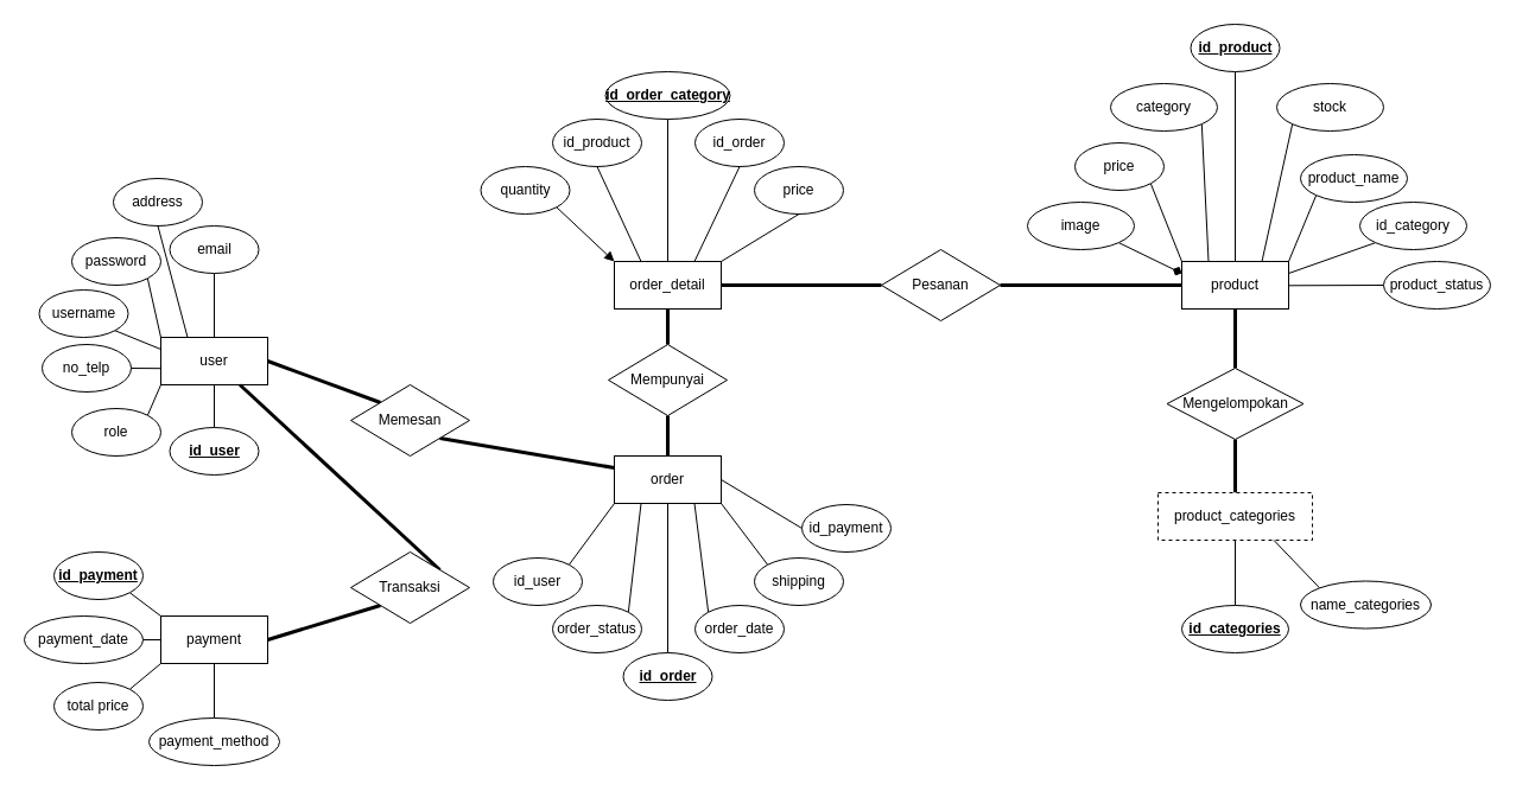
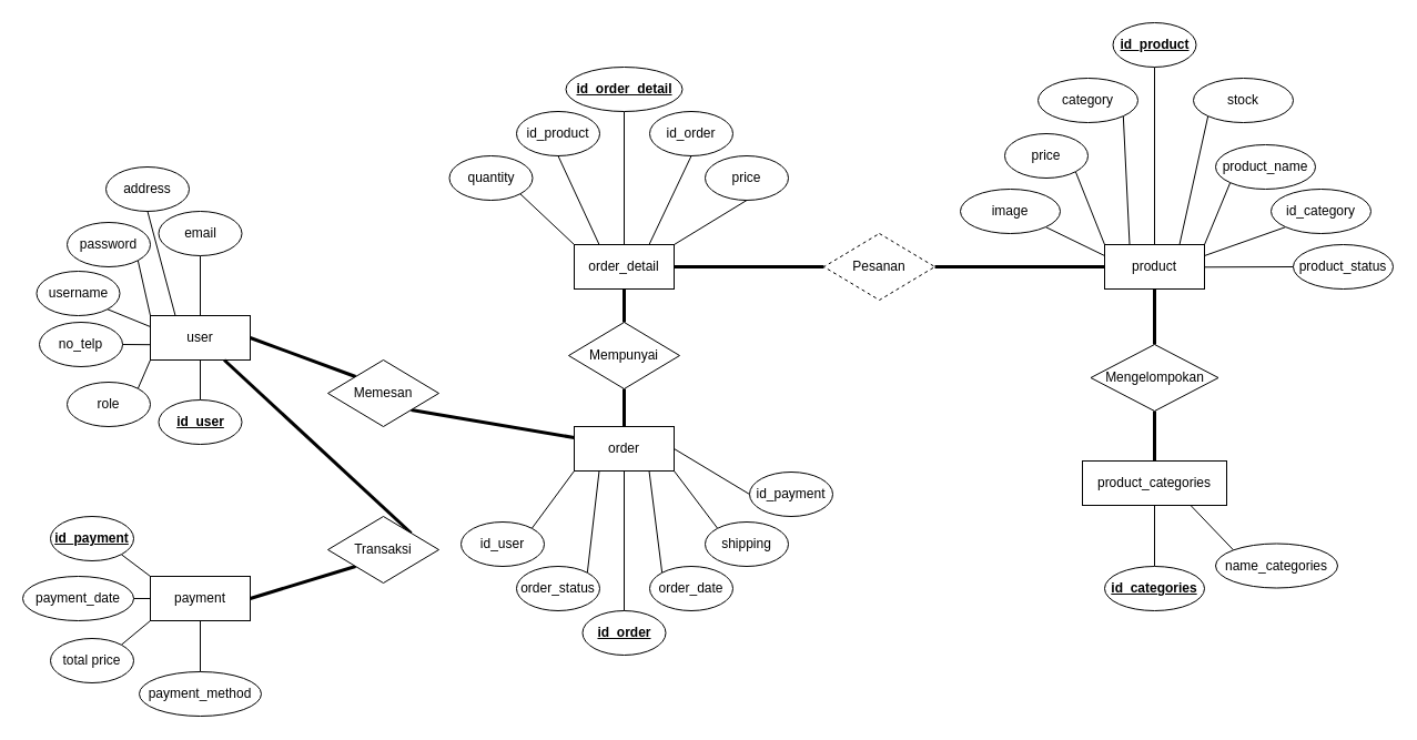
  <mxCell id="0" />
  <mxCell id="1" parent="0" />
  <mxCell id="2" style="edgeStyle=none;rounded=0;orthogonalLoop=1;jettySize=auto;html=1;exitX=1;exitY=0.5;exitDx=0;exitDy=0;entryX=0;entryY=0;entryDx=0;entryDy=0;endArrow=none;startFill=0;strokeWidth=3;" edge="1" parent="1" source="3" target="76"><mxGeometry relative="1" as="geometry" /></mxCell>
  <mxCell id="3" value="user" style="rounded=0;whiteSpace=wrap;html=1;" vertex="1" parent="1"><mxGeometry x="135" y="284" width="90" height="40" as="geometry" /></mxCell>
  <mxCell id="4" style="edgeStyle=none;rounded=0;orthogonalLoop=1;jettySize=auto;html=1;exitX=0;exitY=0.5;exitDx=0;exitDy=0;entryX=1;entryY=0.5;entryDx=0;entryDy=0;endArrow=none;startFill=0;strokeWidth=3;" edge="1" parent="1" source="5" target="81"><mxGeometry relative="1" as="geometry" /></mxCell>
  <mxCell id="5" value="product" style="rounded=0;whiteSpace=wrap;html=1;" vertex="1" parent="1"><mxGeometry x="995" y="220" width="90" height="40" as="geometry" /></mxCell>
  <mxCell id="6" style="edgeStyle=none;rounded=0;orthogonalLoop=1;jettySize=auto;html=1;exitX=0.5;exitY=0;exitDx=0;exitDy=0;entryX=0.5;entryY=1;entryDx=0;entryDy=0;endArrow=none;startFill=0;strokeWidth=3;" edge="1" parent="1" source="7" target="83"><mxGeometry relative="1" as="geometry" /></mxCell>
- <mxCell id="7" value="product_categories" style="rounded=0;whiteSpace=wrap;html=1;dashed=1;" vertex="1" parent="1"><mxGeometry x="975" y="415" width="130" height="40" as="geometry" /></mxCell>
+ <mxCell id="7" value="product_categories" style="rounded=0;whiteSpace=wrap;html=1;" vertex="1" parent="1"><mxGeometry x="975" y="415" width="130" height="40" as="geometry" /></mxCell>
  <mxCell id="8" value="order" style="rounded=0;whiteSpace=wrap;html=1;" vertex="1" parent="1"><mxGeometry x="517" y="384" width="90" height="40" as="geometry" /></mxCell>
  <mxCell id="9" value="payment" style="rounded=0;whiteSpace=wrap;html=1;" vertex="1" parent="1"><mxGeometry x="135" y="519" width="90" height="40" as="geometry" /></mxCell>
  <mxCell id="10" style="edgeStyle=none;rounded=0;orthogonalLoop=1;jettySize=auto;html=1;exitX=1;exitY=1;exitDx=0;exitDy=0;entryX=0;entryY=0.25;entryDx=0;entryDy=0;endArrow=none;startFill=0;" edge="1" parent="1" source="11" target="3"><mxGeometry relative="1" as="geometry" /></mxCell>
  <mxCell id="11" value="username" style="ellipse;whiteSpace=wrap;html=1;" vertex="1" parent="1"><mxGeometry x="32.5" y="244" width="75" height="40" as="geometry" /></mxCell>
  <mxCell id="12" style="edgeStyle=none;rounded=0;orthogonalLoop=1;jettySize=auto;html=1;exitX=1;exitY=1;exitDx=0;exitDy=0;entryX=0;entryY=0;entryDx=0;entryDy=0;endArrow=none;startFill=0;" edge="1" parent="1" source="13" target="3"><mxGeometry relative="1" as="geometry" /></mxCell>
  <mxCell id="13" value="password" style="ellipse;whiteSpace=wrap;html=1;" vertex="1" parent="1"><mxGeometry x="60" y="200" width="75" height="40" as="geometry" /></mxCell>
  <mxCell id="14" style="edgeStyle=none;rounded=0;orthogonalLoop=1;jettySize=auto;html=1;exitX=0.5;exitY=1;exitDx=0;exitDy=0;entryX=0.5;entryY=0;entryDx=0;entryDy=0;endArrow=none;startFill=0;" edge="1" parent="1" source="15" target="3"><mxGeometry relative="1" as="geometry" /></mxCell>
  <mxCell id="15" value="email" style="ellipse;whiteSpace=wrap;html=1;" vertex="1" parent="1"><mxGeometry x="142.5" y="190" width="75" height="40" as="geometry" /></mxCell>
  <mxCell id="16" value="no_telp" style="ellipse;whiteSpace=wrap;html=1;" vertex="1" parent="1"><mxGeometry x="35" y="290" width="75" height="40" as="geometry" /></mxCell>
  <mxCell id="17" style="edgeStyle=none;rounded=0;orthogonalLoop=1;jettySize=auto;html=1;exitX=0.5;exitY=1;exitDx=0;exitDy=0;entryX=0.25;entryY=0;entryDx=0;entryDy=0;endArrow=none;startFill=0;" edge="1" parent="1" source="18" target="3"><mxGeometry relative="1" as="geometry" /></mxCell>
  <mxCell id="18" value="address" style="ellipse;whiteSpace=wrap;html=1;" vertex="1" parent="1"><mxGeometry x="95" y="150" width="75" height="40" as="geometry" /></mxCell>
  <mxCell id="19" style="edgeStyle=none;rounded=0;orthogonalLoop=1;jettySize=auto;html=1;exitX=1;exitY=0;exitDx=0;exitDy=0;entryX=0;entryY=1;entryDx=0;entryDy=0;endArrow=none;startFill=0;" edge="1" parent="1" source="20" target="3"><mxGeometry relative="1" as="geometry" /></mxCell>
  <mxCell id="20" value="role" style="ellipse;whiteSpace=wrap;html=1;" vertex="1" parent="1"><mxGeometry x="60" y="344" width="75" height="40" as="geometry" /></mxCell>
  <mxCell id="21" style="edgeStyle=none;rounded=0;orthogonalLoop=1;jettySize=auto;html=1;exitX=0.5;exitY=0;exitDx=0;exitDy=0;entryX=0.5;entryY=1;entryDx=0;entryDy=0;endArrow=none;startFill=0;" edge="1" parent="1" source="22" target="7"><mxGeometry relative="1" as="geometry" /></mxCell>
  <mxCell id="22" value="&lt;u&gt;id_categories&lt;/u&gt;" style="ellipse;whiteSpace=wrap;html=1;fontStyle=1" vertex="1" parent="1"><mxGeometry x="995" y="510" width="90" height="40" as="geometry" /></mxCell>
  <mxCell id="23" style="edgeStyle=none;rounded=0;orthogonalLoop=1;jettySize=auto;html=1;exitX=0;exitY=0;exitDx=0;exitDy=0;entryX=0.75;entryY=1;entryDx=0;entryDy=0;endArrow=none;startFill=0;" edge="1" parent="1" source="24" target="7"><mxGeometry relative="1" as="geometry" /></mxCell>
  <mxCell id="24" value="name_categories" style="ellipse;whiteSpace=wrap;html=1;" vertex="1" parent="1"><mxGeometry x="1095" y="489.5" width="110" height="40" as="geometry" /></mxCell>
  <mxCell id="25" style="edgeStyle=orthogonalEdgeStyle;rounded=0;orthogonalLoop=1;jettySize=auto;html=1;exitX=0.5;exitY=0;exitDx=0;exitDy=0;entryX=0.5;entryY=1;entryDx=0;entryDy=0;endArrow=none;startFill=0;" edge="1" parent="1" source="26" target="3"><mxGeometry relative="1" as="geometry" /></mxCell>
  <mxCell id="26" value="&lt;u&gt;id_user&lt;/u&gt;" style="ellipse;whiteSpace=wrap;html=1;fontStyle=1" vertex="1" parent="1"><mxGeometry x="142.5" y="360" width="75" height="40" as="geometry" /></mxCell>
  <mxCell id="27" style="edgeStyle=none;rounded=0;orthogonalLoop=1;jettySize=auto;html=1;exitX=1;exitY=0;exitDx=0;exitDy=0;entryX=0;entryY=1;entryDx=0;entryDy=0;endArrow=none;startFill=0;" edge="1" parent="1" source="28" target="8"><mxGeometry relative="1" as="geometry" /></mxCell>
  <mxCell id="28" value="&lt;span&gt;&lt;span style=&quot;&quot;&gt;id_user&lt;/span&gt;&lt;/span&gt;" style="ellipse;whiteSpace=wrap;html=1;fontStyle=0" vertex="1" parent="1"><mxGeometry x="415" y="470" width="75" height="40" as="geometry" /></mxCell>
  <mxCell id="29" style="edgeStyle=none;rounded=0;orthogonalLoop=1;jettySize=auto;html=1;exitX=0.5;exitY=0;exitDx=0;exitDy=0;entryX=0.5;entryY=1;entryDx=0;entryDy=0;endArrow=none;startFill=0;" edge="1" parent="1" source="30" target="8"><mxGeometry relative="1" as="geometry" /></mxCell>
  <mxCell id="30" value="&lt;span&gt;&lt;span style=&quot;&quot;&gt;&lt;b&gt;&lt;u&gt;id_order&lt;/u&gt;&lt;/b&gt;&lt;/span&gt;&lt;/span&gt;" style="ellipse;whiteSpace=wrap;html=1;fontStyle=0" vertex="1" parent="1"><mxGeometry x="524.5" y="550" width="75" height="40" as="geometry" /></mxCell>
  <mxCell id="31" style="edgeStyle=none;rounded=0;orthogonalLoop=1;jettySize=auto;html=1;exitX=0.5;exitY=1;exitDx=0;exitDy=0;entryX=0.25;entryY=0;entryDx=0;entryDy=0;endArrow=none;startFill=0;" edge="1" parent="1" source="32" target="42"><mxGeometry relative="1" as="geometry" /></mxCell>
  <mxCell id="32" value="&lt;span&gt;&lt;span style=&quot;&quot;&gt;id_product&lt;/span&gt;&lt;/span&gt;" style="ellipse;whiteSpace=wrap;html=1;fontStyle=0" vertex="1" parent="1"><mxGeometry x="465" y="100" width="75" height="40" as="geometry" /></mxCell>
- <mxCell id="33" style="edgeStyle=none;rounded=0;orthogonalLoop=1;jettySize=auto;html=1;exitX=1;exitY=1;exitDx=0;exitDy=0;entryX=0;entryY=0;entryDx=0;entryDy=0;endArrow=block;startFill=0;" edge="1" parent="1" source="34" target="42"><mxGeometry relative="1" as="geometry" /></mxCell>
+ <mxCell id="33" style="edgeStyle=none;rounded=0;orthogonalLoop=1;jettySize=auto;html=1;exitX=1;exitY=1;exitDx=0;exitDy=0;entryX=0;entryY=0;entryDx=0;entryDy=0;endArrow=none;startFill=0;" edge="1" parent="1" source="34" target="42"><mxGeometry relative="1" as="geometry" /></mxCell>
  <mxCell id="34" value="quantity" style="ellipse;whiteSpace=wrap;html=1;fontStyle=0" vertex="1" parent="1"><mxGeometry x="404.5" y="140" width="75" height="40" as="geometry" /></mxCell>
  <mxCell id="35" style="edgeStyle=none;rounded=0;orthogonalLoop=1;jettySize=auto;html=1;exitX=0.5;exitY=1;exitDx=0;exitDy=0;entryX=1;entryY=0;entryDx=0;entryDy=0;endArrow=none;startFill=0;" edge="1" parent="1" source="36" target="42"><mxGeometry relative="1" as="geometry" /></mxCell>
  <mxCell id="36" value="price" style="ellipse;whiteSpace=wrap;html=1;fontStyle=0" vertex="1" parent="1"><mxGeometry x="635" y="140" width="75" height="40" as="geometry" /></mxCell>
  <mxCell id="37" style="edgeStyle=none;rounded=0;orthogonalLoop=1;jettySize=auto;html=1;exitX=0;exitY=0;exitDx=0;exitDy=0;entryX=0.75;entryY=1;entryDx=0;entryDy=0;endArrow=none;startFill=0;" edge="1" parent="1" source="38" target="8"><mxGeometry relative="1" as="geometry" /></mxCell>
  <mxCell id="38" value="order_date" style="ellipse;whiteSpace=wrap;html=1;fontStyle=0" vertex="1" parent="1"><mxGeometry x="585" y="510" width="75" height="40" as="geometry" /></mxCell>
  <mxCell id="39" style="edgeStyle=none;rounded=0;orthogonalLoop=1;jettySize=auto;html=1;exitX=1;exitY=0;exitDx=0;exitDy=0;entryX=0.25;entryY=1;entryDx=0;entryDy=0;endArrow=none;startFill=0;" edge="1" parent="1" source="40" target="8"><mxGeometry relative="1" as="geometry" /></mxCell>
  <mxCell id="40" value="order_status" style="ellipse;whiteSpace=wrap;html=1;fontStyle=0" vertex="1" parent="1"><mxGeometry x="465" y="510" width="75" height="40" as="geometry" /></mxCell>
  <mxCell id="41" style="edgeStyle=none;rounded=0;orthogonalLoop=1;jettySize=auto;html=1;exitX=0.5;exitY=1;exitDx=0;exitDy=0;entryX=0.5;entryY=0;entryDx=0;entryDy=0;endArrow=none;startFill=0;strokeWidth=3;" edge="1" parent="1" source="42" target="85"><mxGeometry relative="1" as="geometry" /></mxCell>
  <mxCell id="42" value="order_detail" style="rounded=0;whiteSpace=wrap;html=1;" vertex="1" parent="1"><mxGeometry x="517" y="220" width="90" height="40" as="geometry" /></mxCell>
  <mxCell id="43" style="edgeStyle=none;rounded=0;orthogonalLoop=1;jettySize=auto;html=1;exitX=0.5;exitY=1;exitDx=0;exitDy=0;entryX=0.5;entryY=0;entryDx=0;entryDy=0;endArrow=none;startFill=0;" edge="1" parent="1" source="44" target="42"><mxGeometry relative="1" as="geometry" /></mxCell>
- <mxCell id="44" value="&lt;span&gt;&lt;span style=&quot;&quot;&gt;&lt;b&gt;&lt;u&gt;id_order_category&lt;/u&gt;&lt;/b&gt;&lt;/span&gt;&lt;/span&gt;" style="ellipse;whiteSpace=wrap;html=1;fontStyle=0" vertex="1" parent="1"><mxGeometry x="509.5" y="60" width="105" height="40" as="geometry" /></mxCell>
+ <mxCell id="44" value="&lt;span&gt;&lt;span style=&quot;&quot;&gt;&lt;b&gt;&lt;u&gt;id_order_detail&lt;/u&gt;&lt;/b&gt;&lt;/span&gt;&lt;/span&gt;" style="ellipse;whiteSpace=wrap;html=1;fontStyle=0" vertex="1" parent="1"><mxGeometry x="509.5" y="60" width="105" height="40" as="geometry" /></mxCell>
  <mxCell id="45" style="edgeStyle=none;rounded=0;orthogonalLoop=1;jettySize=auto;html=1;exitX=0.5;exitY=1;exitDx=0;exitDy=0;entryX=0.75;entryY=0;entryDx=0;entryDy=0;endArrow=none;startFill=0;" edge="1" parent="1" source="46" target="42"><mxGeometry relative="1" as="geometry" /></mxCell>
  <mxCell id="46" value="&lt;span&gt;&lt;span style=&quot;&quot;&gt;id_order&lt;/span&gt;&lt;/span&gt;" style="ellipse;whiteSpace=wrap;html=1;fontStyle=0" vertex="1" parent="1"><mxGeometry x="585" y="100" width="75" height="40" as="geometry" /></mxCell>
  <mxCell id="47" style="edgeStyle=none;rounded=0;orthogonalLoop=1;jettySize=auto;html=1;exitX=1;exitY=0;exitDx=0;exitDy=0;entryX=0;entryY=1;entryDx=0;entryDy=0;endArrow=none;startFill=0;" edge="1" parent="1" source="48" target="9"><mxGeometry relative="1" as="geometry" /></mxCell>
  <mxCell id="48" value="total price" style="ellipse;whiteSpace=wrap;html=1;fontStyle=0" vertex="1" parent="1"><mxGeometry x="45" y="575" width="75" height="40" as="geometry" /></mxCell>
  <mxCell id="49" style="edgeStyle=none;rounded=0;orthogonalLoop=1;jettySize=auto;html=1;exitX=0;exitY=0;exitDx=0;exitDy=0;entryX=1;entryY=1;entryDx=0;entryDy=0;endArrow=none;startFill=0;" edge="1" parent="1" source="50" target="8"><mxGeometry relative="1" as="geometry" /></mxCell>
  <mxCell id="50" value="shipping" style="ellipse;whiteSpace=wrap;html=1;fontStyle=0" vertex="1" parent="1"><mxGeometry x="635" y="470" width="75" height="40" as="geometry" /></mxCell>
  <mxCell id="51" style="edgeStyle=none;rounded=0;orthogonalLoop=1;jettySize=auto;html=1;exitX=0;exitY=0.5;exitDx=0;exitDy=0;entryX=1;entryY=0.5;entryDx=0;entryDy=0;endArrow=none;startFill=0;" edge="1" parent="1" source="52" target="8"><mxGeometry relative="1" as="geometry" /></mxCell>
  <mxCell id="52" value="id_payment" style="ellipse;whiteSpace=wrap;html=1;fontStyle=0" vertex="1" parent="1"><mxGeometry x="675" y="425" width="75" height="40" as="geometry" /></mxCell>
  <mxCell id="53" style="edgeStyle=none;rounded=0;orthogonalLoop=1;jettySize=auto;html=1;exitX=1;exitY=1;exitDx=0;exitDy=0;entryX=0;entryY=0;entryDx=0;entryDy=0;endArrow=none;startFill=0;" edge="1" parent="1" source="54" target="9"><mxGeometry relative="1" as="geometry" /></mxCell>
  <mxCell id="54" value="&lt;b&gt;&lt;u&gt;id_payment&lt;/u&gt;&lt;/b&gt;" style="ellipse;whiteSpace=wrap;html=1;fontStyle=0" vertex="1" parent="1"><mxGeometry x="45" y="465" width="75" height="40" as="geometry" /></mxCell>
  <mxCell id="55" style="edgeStyle=none;rounded=0;orthogonalLoop=1;jettySize=auto;html=1;exitX=1;exitY=0.5;exitDx=0;exitDy=0;entryX=0;entryY=0.5;entryDx=0;entryDy=0;endArrow=none;startFill=0;" edge="1" parent="1" source="56" target="9"><mxGeometry relative="1" as="geometry" /></mxCell>
  <mxCell id="56" value="&lt;span&gt;&lt;span style=&quot;&quot;&gt;payment_date&lt;/span&gt;&lt;/span&gt;" style="ellipse;whiteSpace=wrap;html=1;fontStyle=0" vertex="1" parent="1"><mxGeometry x="20" y="519" width="100" height="40" as="geometry" /></mxCell>
  <mxCell id="57" style="edgeStyle=none;rounded=0;orthogonalLoop=1;jettySize=auto;html=1;exitX=0.5;exitY=0;exitDx=0;exitDy=0;entryX=0.5;entryY=1;entryDx=0;entryDy=0;endArrow=none;startFill=0;" edge="1" parent="1" source="58" target="9"><mxGeometry relative="1" as="geometry" /></mxCell>
  <mxCell id="58" value="&lt;span&gt;&lt;span style=&quot;&quot;&gt;payment_method&lt;/span&gt;&lt;/span&gt;" style="ellipse;whiteSpace=wrap;html=1;fontStyle=0" vertex="1" parent="1"><mxGeometry x="125" y="605" width="110" height="40" as="geometry" /></mxCell>
  <mxCell id="59" style="edgeStyle=none;rounded=0;orthogonalLoop=1;jettySize=auto;html=1;exitX=0.5;exitY=1;exitDx=0;exitDy=0;endArrow=none;startFill=0;" edge="1" parent="1" source="60" target="5"><mxGeometry relative="1" as="geometry" /></mxCell>
  <mxCell id="60" value="&lt;b&gt;&lt;u&gt;id_product&lt;/u&gt;&lt;/b&gt;" style="ellipse;whiteSpace=wrap;html=1;fontStyle=0" vertex="1" parent="1"><mxGeometry x="1002.5" y="20" width="75" height="40" as="geometry" /></mxCell>
  <mxCell id="61" style="edgeStyle=none;rounded=0;orthogonalLoop=1;jettySize=auto;html=1;exitX=1;exitY=1;exitDx=0;exitDy=0;entryX=0;entryY=0;entryDx=0;entryDy=0;endArrow=none;startFill=0;" edge="1" parent="1" source="62" target="5"><mxGeometry relative="1" as="geometry" /></mxCell>
  <mxCell id="62" value="price" style="ellipse;whiteSpace=wrap;html=1;fontStyle=0" vertex="1" parent="1"><mxGeometry x="905" y="120" width="75" height="40" as="geometry" /></mxCell>
  <mxCell id="63" style="edgeStyle=none;rounded=0;orthogonalLoop=1;jettySize=auto;html=1;exitX=0;exitY=1;exitDx=0;exitDy=0;entryX=1;entryY=0;entryDx=0;entryDy=0;endArrow=none;startFill=0;" edge="1" parent="1" source="64" target="5"><mxGeometry relative="1" as="geometry" /></mxCell>
  <mxCell id="64" value="product_name" style="ellipse;whiteSpace=wrap;html=1;fontStyle=0" vertex="1" parent="1"><mxGeometry x="1095" y="130" width="90" height="40" as="geometry" /></mxCell>
  <mxCell id="65" style="edgeStyle=none;rounded=0;orthogonalLoop=1;jettySize=auto;html=1;exitX=0;exitY=1;exitDx=0;exitDy=0;entryX=0.75;entryY=0;entryDx=0;entryDy=0;endArrow=none;startFill=0;" edge="1" parent="1" source="66" target="5"><mxGeometry relative="1" as="geometry" /></mxCell>
  <mxCell id="66" value="stock" style="ellipse;whiteSpace=wrap;html=1;fontStyle=0" vertex="1" parent="1"><mxGeometry x="1075" y="70" width="90" height="40" as="geometry" /></mxCell>
  <mxCell id="67" style="edgeStyle=none;rounded=0;orthogonalLoop=1;jettySize=auto;html=1;exitX=0;exitY=1;exitDx=0;exitDy=0;entryX=1;entryY=0.25;entryDx=0;entryDy=0;endArrow=none;startFill=0;" edge="1" parent="1" source="68" target="5"><mxGeometry relative="1" as="geometry" /></mxCell>
  <mxCell id="68" value="id_category" style="ellipse;whiteSpace=wrap;html=1;fontStyle=0" vertex="1" parent="1"><mxGeometry x="1145" y="170" width="90" height="40" as="geometry" /></mxCell>
  <mxCell id="69" style="edgeStyle=none;rounded=0;orthogonalLoop=1;jettySize=auto;html=1;exitX=1;exitY=1;exitDx=0;exitDy=0;entryX=0.25;entryY=0;entryDx=0;entryDy=0;endArrow=none;startFill=0;" edge="1" parent="1" source="70" target="5"><mxGeometry relative="1" as="geometry" /></mxCell>
  <mxCell id="70" value="category" style="ellipse;whiteSpace=wrap;html=1;fontStyle=0" vertex="1" parent="1"><mxGeometry x="935" y="70" width="90" height="40" as="geometry" /></mxCell>
- <mxCell id="71" style="edgeStyle=none;rounded=0;orthogonalLoop=1;jettySize=auto;html=1;exitX=1;exitY=1;exitDx=0;exitDy=0;entryX=0;entryY=0.25;entryDx=0;entryDy=0;endArrow=diamond;startFill=0;" edge="1" parent="1" source="72" target="5"><mxGeometry relative="1" as="geometry" /></mxCell>
+ <mxCell id="71" style="edgeStyle=none;rounded=0;orthogonalLoop=1;jettySize=auto;html=1;exitX=1;exitY=1;exitDx=0;exitDy=0;entryX=0;entryY=0.25;entryDx=0;entryDy=0;endArrow=none;startFill=0;" edge="1" parent="1" source="72" target="5"><mxGeometry relative="1" as="geometry" /></mxCell>
  <mxCell id="72" value="image" style="ellipse;whiteSpace=wrap;html=1;fontStyle=0" vertex="1" parent="1"><mxGeometry x="865" y="170" width="90" height="40" as="geometry" /></mxCell>
  <mxCell id="73" style="edgeStyle=none;rounded=0;orthogonalLoop=1;jettySize=auto;html=1;exitX=0;exitY=0.5;exitDx=0;exitDy=0;endArrow=none;startFill=0;" edge="1" parent="1" source="74"><mxGeometry relative="1" as="geometry"><mxPoint x="1085" y="240.304" as="targetPoint" /></mxGeometry></mxCell>
  <mxCell id="74" value="product_status" style="ellipse;whiteSpace=wrap;html=1;fontStyle=0" vertex="1" parent="1"><mxGeometry x="1165" y="220" width="90" height="40" as="geometry" /></mxCell>
  <mxCell id="75" style="edgeStyle=none;rounded=0;orthogonalLoop=1;jettySize=auto;html=1;exitX=1;exitY=1;exitDx=0;exitDy=0;entryX=0;entryY=0.25;entryDx=0;entryDy=0;endArrow=none;startFill=0;strokeWidth=3;" edge="1" parent="1" source="76" target="8"><mxGeometry relative="1" as="geometry" /></mxCell>
  <mxCell id="76" value="Memesan" style="rhombus;whiteSpace=wrap;html=1;" vertex="1" parent="1"><mxGeometry x="295" y="324" width="100" height="60" as="geometry" /></mxCell>
  <mxCell id="77" style="edgeStyle=none;rounded=0;orthogonalLoop=1;jettySize=auto;html=1;exitX=1;exitY=0;exitDx=0;exitDy=0;endArrow=none;startFill=0;strokeWidth=3;" edge="1" parent="1" source="79" target="3"><mxGeometry relative="1" as="geometry" /></mxCell>
  <mxCell id="78" style="edgeStyle=none;rounded=0;orthogonalLoop=1;jettySize=auto;html=1;exitX=0;exitY=1;exitDx=0;exitDy=0;entryX=1;entryY=0.5;entryDx=0;entryDy=0;endArrow=none;startFill=0;strokeWidth=3;" edge="1" parent="1" source="79" target="9"><mxGeometry relative="1" as="geometry" /></mxCell>
  <mxCell id="79" value="Transaksi" style="rhombus;whiteSpace=wrap;html=1;" vertex="1" parent="1"><mxGeometry x="295" y="465" width="100" height="60" as="geometry" /></mxCell>
  <mxCell id="80" style="edgeStyle=none;rounded=0;orthogonalLoop=1;jettySize=auto;html=1;exitX=0;exitY=0.5;exitDx=0;exitDy=0;entryX=1;entryY=0.5;entryDx=0;entryDy=0;endArrow=none;startFill=0;strokeWidth=3;" edge="1" parent="1" source="81" target="42"><mxGeometry relative="1" as="geometry" /></mxCell>
- <mxCell id="81" value="Pesanan" style="rhombus;whiteSpace=wrap;html=1;" vertex="1" parent="1"><mxGeometry x="742" y="210" width="100" height="60" as="geometry" /></mxCell>
+ <mxCell id="81" value="Pesanan" style="rhombus;whiteSpace=wrap;html=1;dashed=1;" vertex="1" parent="1"><mxGeometry x="742" y="210" width="100" height="60" as="geometry" /></mxCell>
  <mxCell id="82" style="edgeStyle=none;rounded=0;orthogonalLoop=1;jettySize=auto;html=1;exitX=0.5;exitY=0;exitDx=0;exitDy=0;entryX=0.5;entryY=1;entryDx=0;entryDy=0;strokeWidth=3;endArrow=none;startFill=0;" edge="1" parent="1" source="83" target="5"><mxGeometry relative="1" as="geometry" /></mxCell>
  <mxCell id="83" value="Mengelompokan" style="rhombus;whiteSpace=wrap;html=1;" vertex="1" parent="1"><mxGeometry x="982.5" y="310" width="115" height="60" as="geometry" /></mxCell>
  <mxCell id="84" style="edgeStyle=none;rounded=0;orthogonalLoop=1;jettySize=auto;html=1;exitX=0.5;exitY=1;exitDx=0;exitDy=0;entryX=0.5;entryY=0;entryDx=0;entryDy=0;strokeWidth=3;endArrow=none;startFill=0;" edge="1" parent="1" source="85" target="8"><mxGeometry relative="1" as="geometry" /></mxCell>
  <mxCell id="85" value="Mempunyai" style="rhombus;whiteSpace=wrap;html=1;" vertex="1" parent="1"><mxGeometry x="512" y="290" width="100" height="60" as="geometry" /></mxCell>
  <mxCell id="86" style="edgeStyle=none;rounded=0;orthogonalLoop=1;jettySize=auto;html=1;exitX=1;exitY=0.5;exitDx=0;exitDy=0;entryX=0;entryY=0.655;entryDx=0;entryDy=0;entryPerimeter=0;endArrow=none;startFill=0;" edge="1" parent="1" source="16" target="3"><mxGeometry relative="1" as="geometry" /></mxCell>
